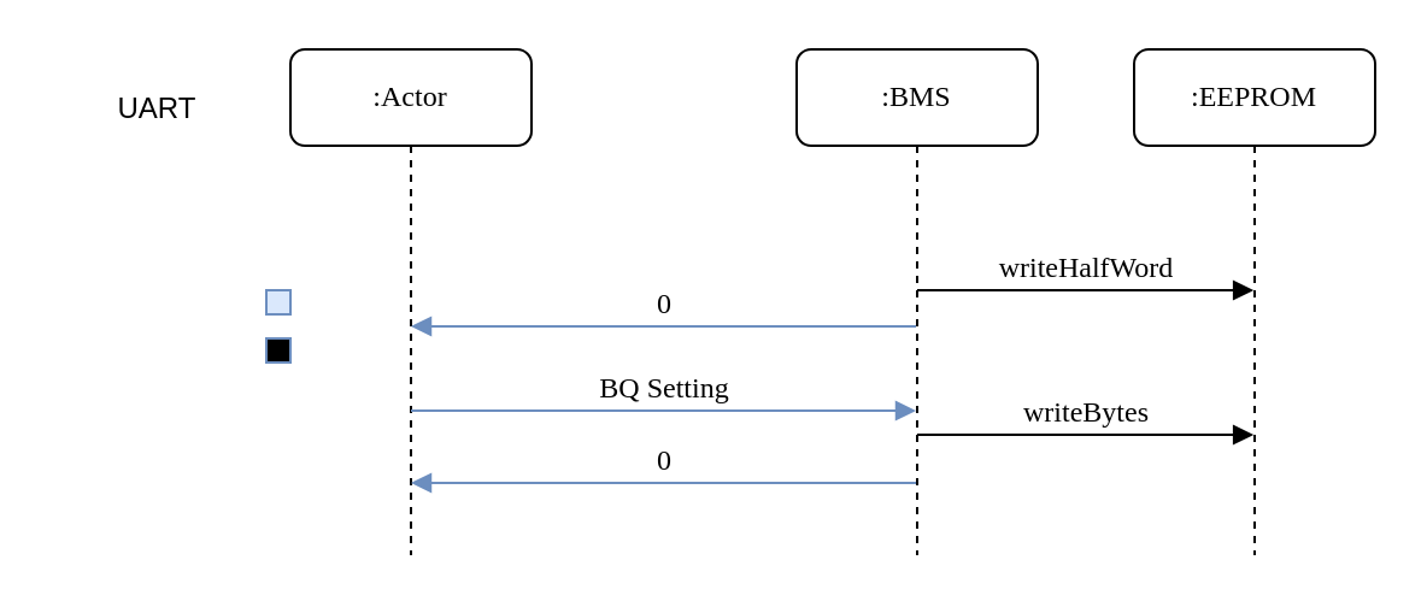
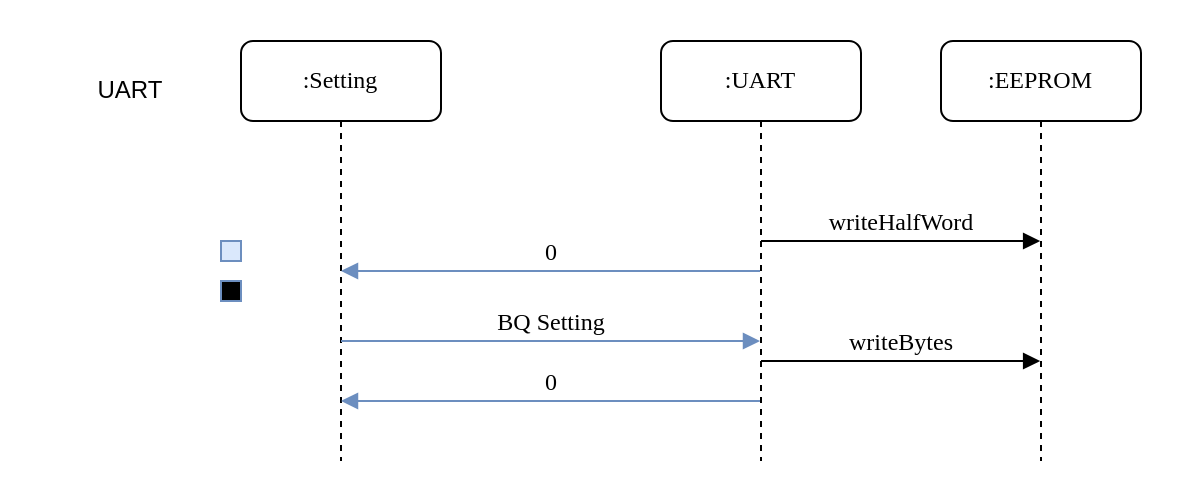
  <mxCell id="0" />
  <mxCell id="1" parent="0" />
- <mxCell id="2" value=":BMS" style="shape=umlLifeline;perimeter=lifelinePerimeter;whiteSpace=wrap;html=1;container=1;collapsible=0;recursiveResize=0;outlineConnect=0;rounded=1;shadow=0;comic=0;labelBackgroundColor=none;strokeWidth=1;fontFamily=Verdana;fontSize=12;align=center;" parent="1" vertex="1"><mxGeometry x="330" y="20" width="100" height="210" as="geometry" /></mxCell>
+ <mxCell id="2" value=":UART" style="shape=umlLifeline;perimeter=lifelinePerimeter;whiteSpace=wrap;html=1;container=1;collapsible=0;recursiveResize=0;outlineConnect=0;rounded=1;shadow=0;comic=0;labelBackgroundColor=none;strokeWidth=1;fontFamily=Verdana;fontSize=12;align=center;" parent="1" vertex="1"><mxGeometry x="330" y="20" width="100" height="210" as="geometry" /></mxCell>
  <mxCell id="3" value="writeBytes" style="html=1;verticalAlign=bottom;endArrow=block;labelBackgroundColor=none;fontFamily=Verdana;fontSize=12;edgeStyle=elbowEdgeStyle;elbow=vertical;" parent="2" edge="1"><mxGeometry relative="1" as="geometry"><mxPoint x="49.999" y="160" as="sourcePoint" /><mxPoint x="189.57" y="160" as="targetPoint" /><Array as="points"><mxPoint x="110.07" y="160" /><mxPoint x="100.07" y="180" /></Array></mxGeometry></mxCell>
  <mxCell id="4" value=":EEPROM" style="shape=umlLifeline;perimeter=lifelinePerimeter;whiteSpace=wrap;html=1;container=1;collapsible=0;recursiveResize=0;outlineConnect=0;rounded=1;shadow=0;comic=0;labelBackgroundColor=none;strokeWidth=1;fontFamily=Verdana;fontSize=12;align=center;" parent="1" vertex="1"><mxGeometry x="470" y="20" width="100" height="210" as="geometry" /></mxCell>
  <mxCell id="5" value="writeHalfWord" style="html=1;verticalAlign=bottom;endArrow=block;labelBackgroundColor=none;fontFamily=Verdana;fontSize=12;edgeStyle=elbowEdgeStyle;elbow=vertical;" parent="4" edge="1"><mxGeometry relative="1" as="geometry"><mxPoint x="-90.001" y="100" as="sourcePoint" /><mxPoint x="49.57" y="100" as="targetPoint" /><Array as="points"><mxPoint x="-29.93" y="100" /><mxPoint x="-39.93" y="120" /></Array></mxGeometry></mxCell>
- <mxCell id="6" value=":Actor" style="shape=umlLifeline;perimeter=lifelinePerimeter;whiteSpace=wrap;html=1;container=1;collapsible=0;recursiveResize=0;outlineConnect=0;rounded=1;shadow=0;comic=0;labelBackgroundColor=none;strokeWidth=1;fontFamily=Verdana;fontSize=12;align=center;" parent="1" vertex="1"><mxGeometry x="120" y="20" width="100" height="210" as="geometry" /></mxCell>
+ <mxCell id="6" value=":Setting" style="shape=umlLifeline;perimeter=lifelinePerimeter;whiteSpace=wrap;html=1;container=1;collapsible=0;recursiveResize=0;outlineConnect=0;rounded=1;shadow=0;comic=0;labelBackgroundColor=none;strokeWidth=1;fontFamily=Verdana;fontSize=12;align=center;" parent="1" vertex="1"><mxGeometry x="120" y="20" width="100" height="210" as="geometry" /></mxCell>
  <mxCell id="7" value="BQ Setting" style="html=1;verticalAlign=bottom;endArrow=block;labelBackgroundColor=none;fontFamily=Verdana;fontSize=12;edgeStyle=elbowEdgeStyle;elbow=vertical;fillColor=#dae8fc;strokeColor=#6c8ebf;" parent="1" edge="1"><mxGeometry relative="1" as="geometry"><mxPoint x="169.999" y="170" as="sourcePoint" /><mxPoint x="379.5" y="170" as="targetPoint" /><Array as="points"><mxPoint x="230.07" y="170" /><mxPoint x="220.07" y="190" /></Array></mxGeometry></mxCell>
  <mxCell id="8" value="" style="whiteSpace=wrap;html=1;aspect=fixed;fillColor=#dae8fc;strokeColor=#6c8ebf;" parent="1" vertex="1"><mxGeometry x="110" y="120" width="10" height="10" as="geometry" /></mxCell>
  <mxCell id="9" value="UART" style="text;html=1;strokeColor=none;fillColor=none;align=center;verticalAlign=middle;whiteSpace=wrap;rounded=0;" parent="1" vertex="1"><mxGeometry x="20" y="35" width="90" height="20" as="geometry" /></mxCell>
  <mxCell id="10" value="" style="whiteSpace=wrap;html=1;aspect=fixed;strokeColor=#6c8ebf;fillColor=#000000;" parent="1" vertex="1"><mxGeometry x="110" y="140" width="10" height="10" as="geometry" /></mxCell>
  <mxCell id="11" value="0" style="html=1;verticalAlign=bottom;endArrow=none;labelBackgroundColor=none;fontFamily=Verdana;fontSize=12;edgeStyle=elbowEdgeStyle;elbow=vertical;fillColor=#dae8fc;strokeColor=#6c8ebf;startArrow=block;startFill=1;endFill=0;" parent="1" edge="1"><mxGeometry relative="1" as="geometry"><mxPoint x="169.999" y="135" as="sourcePoint" /><mxPoint x="379.5" y="135" as="targetPoint" /><Array as="points"><mxPoint x="230.07" y="135" /><mxPoint x="220.07" y="155" /></Array></mxGeometry></mxCell>
  <mxCell id="12" value="0" style="html=1;verticalAlign=bottom;endArrow=none;labelBackgroundColor=none;fontFamily=Verdana;fontSize=12;edgeStyle=elbowEdgeStyle;elbow=vertical;fillColor=#dae8fc;strokeColor=#6c8ebf;startArrow=block;startFill=1;endFill=0;" parent="1" edge="1"><mxGeometry relative="1" as="geometry"><mxPoint x="169.999" y="200" as="sourcePoint" /><mxPoint x="379.5" y="200" as="targetPoint" /><Array as="points"><mxPoint x="230.07" y="200" /><mxPoint x="220.07" y="220" /></Array></mxGeometry></mxCell>
